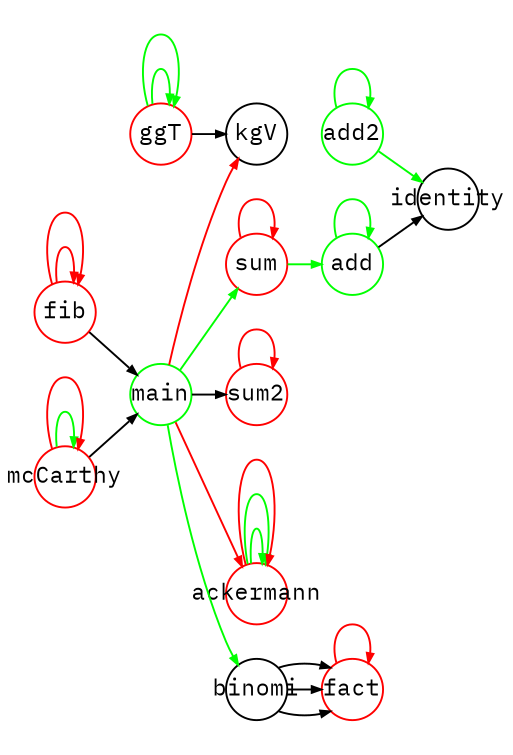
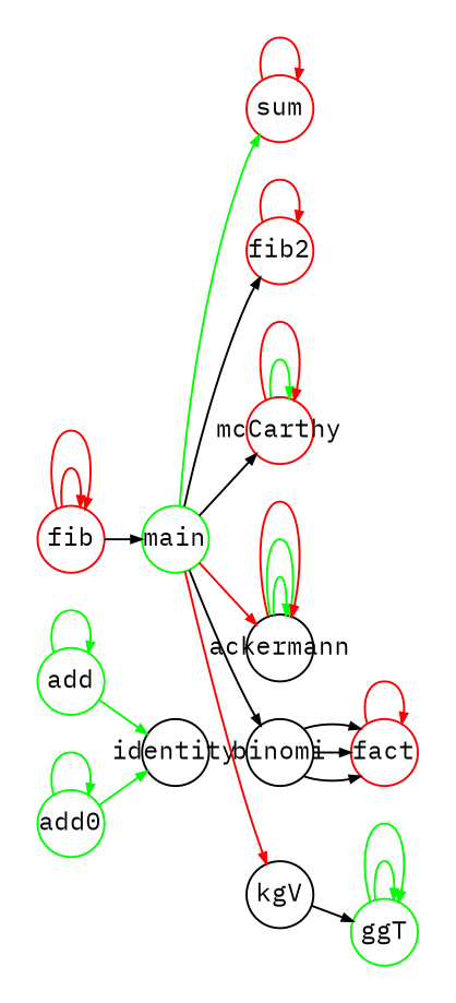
  digraph {
    fontname="IBM Plex Mono"
    rankdir=LR
    ranksep=.25
    node [color=red fixedsize=true fontname="IBM Plex Mono" fontsize=12 shape=circle]
    edge [arrowsize=.5 color=green fontname="IBM Plex Mono"]
    add [color=green height=.45]
    identity [color=black height=.45]
-   add2 [color=green height=.45]
-   ggT [height=.45]
+   add2 [color=green height=.45 label=add0]
+   ggT [color=green height=.45]
    sum [height=.45]
-   sum2 [height=.45]
+   sum2 [height=.45 label=fib2]
    fact [height=.45]
    fib [height=.45]
    main [color=green height=.45]
    mcCarthy [height=.45]
-   ackermann [height=.45]
+   ackermann [color=black height=.45]
    binomi [color=black height=.45]
    kgV [color=black height=.45]
    add -> add
-   add -> identity [color=black]
+   add -> identity
    add2 -> identity
    add2 -> add2
    ggT -> ggT
    ggT -> ggT
-   sum -> add
    sum -> sum [color=red]
    sum2 -> sum2 [color=red]
    fact -> fact [color=red]
    fib -> fib [color=red]
    fib -> fib [color=red]
    fib -> main [color=black]
    main -> sum
    main -> sum2 [color=black]
-   mcCarthy -> main [color=black]
+   main -> mcCarthy [color=black]
    main -> ackermann [color=red]
-   main -> binomi
+   main -> binomi [color=black]
    main -> kgV [color=red]
    mcCarthy -> mcCarthy
    mcCarthy -> mcCarthy [color=red]
    ackermann -> ackermann
    ackermann -> ackermann
    ackermann -> ackermann [color=red]
    binomi -> fact [color=black]
    binomi -> fact [color=black]
    binomi -> fact [color=black]
-   ggT -> kgV [color=black]
+   kgV -> ggT [color=black]
  }
